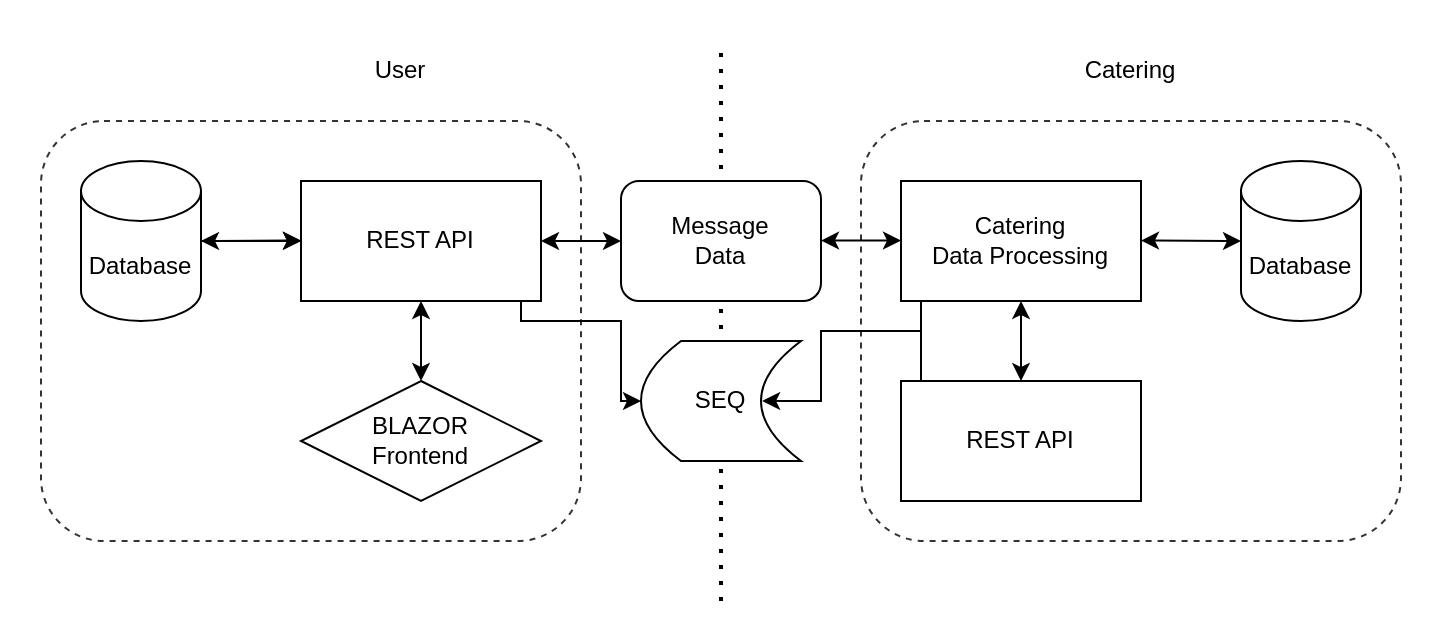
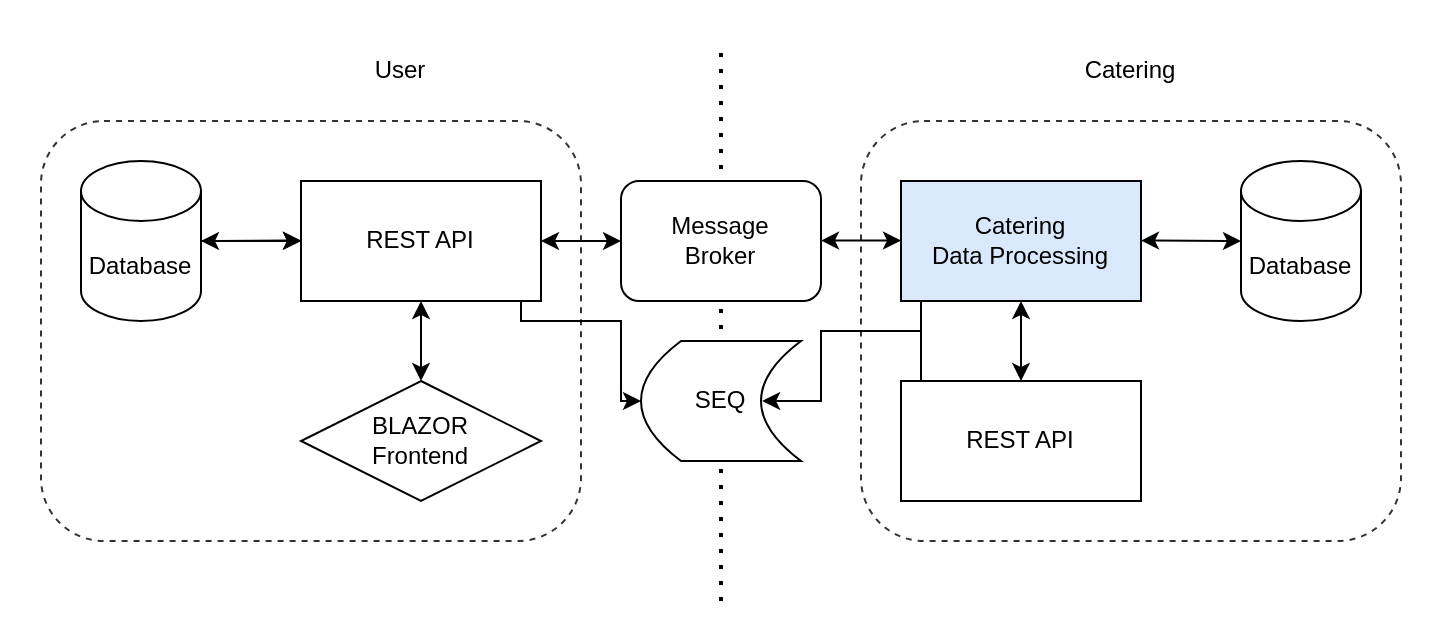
  <mxCell id="0" />
  <mxCell id="1" parent="0" />
  <mxCell id="2" value="" style="edgeStyle=orthogonalEdgeStyle;rounded=0;orthogonalLoop=1;jettySize=auto;html=1;entryX=0.757;entryY=0.5;entryDx=0;entryDy=0;entryPerimeter=0;" edge="1" parent="1" source="3" target="23"><mxGeometry relative="1" as="geometry" /></mxCell>
  <mxCell id="3" value="" style="rounded=1;whiteSpace=wrap;html=1;fillColor=none;opacity=80;glass=0;shadow=0;dashed=1;" vertex="1" parent="1"><mxGeometry x="430" y="60" width="270" height="210" as="geometry" /></mxCell>
  <mxCell id="4" value="" style="edgeStyle=orthogonalEdgeStyle;rounded=0;orthogonalLoop=1;jettySize=auto;html=1;" edge="1" parent="1" source="5" target="23"><mxGeometry relative="1" as="geometry"><Array as="points"><mxPoint x="310" y="160" /><mxPoint x="310" y="200" /></Array></mxGeometry></mxCell>
  <mxCell id="5" value="" style="rounded=1;whiteSpace=wrap;html=1;fillColor=none;opacity=80;glass=0;shadow=0;dashed=1;" vertex="1" parent="1"><mxGeometry x="20" y="60" width="270" height="210" as="geometry" /></mxCell>
  <mxCell id="6" value="REST API" style="rounded=0;whiteSpace=wrap;html=1;" vertex="1" parent="1"><mxGeometry x="150" y="90" width="120" height="60" as="geometry" /></mxCell>
  <mxCell id="7" value="&lt;div&gt;BLAZOR&lt;/div&gt;&lt;div&gt;Frontend&lt;/div&gt;" style="rhombus;whiteSpace=wrap;html=1;" vertex="1" parent="1"><mxGeometry x="150" y="190" width="120" height="60" as="geometry" /></mxCell>
  <mxCell id="8" value="" style="endArrow=classic;startArrow=classic;html=1;rounded=0;entryX=0.5;entryY=1;entryDx=0;entryDy=0;exitX=0.5;exitY=0;exitDx=0;exitDy=0;" edge="1" parent="1" source="7" target="6"><mxGeometry width="50" height="50" relative="1" as="geometry"><mxPoint x="190" y="210" as="sourcePoint" /><mxPoint x="240" y="160" as="targetPoint" /></mxGeometry></mxCell>
  <mxCell id="9" value="Database" style="shape=cylinder3;whiteSpace=wrap;html=1;boundedLbl=1;backgroundOutline=1;size=15;" vertex="1" parent="1"><mxGeometry x="620" y="80" width="60" height="80" as="geometry" /></mxCell>
- <mxCell id="10" value="&lt;div&gt;Catering&lt;/div&gt;&lt;div&gt;Data Processing&lt;br&gt;&lt;/div&gt;" style="rounded=0;whiteSpace=wrap;html=1;" vertex="1" parent="1"><mxGeometry x="450" y="90" width="120" height="60" as="geometry" /></mxCell>
+ <mxCell id="10" value="&lt;div&gt;Catering&lt;/div&gt;&lt;div&gt;Data Processing&lt;br&gt;&lt;/div&gt;" style="rounded=0;whiteSpace=wrap;html=1;fillColor=#dae8fc;" vertex="1" parent="1"><mxGeometry x="450" y="90" width="120" height="60" as="geometry" /></mxCell>
  <mxCell id="11" value="REST API" style="rounded=0;whiteSpace=wrap;html=1;" vertex="1" parent="1"><mxGeometry x="450" y="190" width="120" height="60" as="geometry" /></mxCell>
  <mxCell id="12" value="" style="endArrow=classic;startArrow=classic;html=1;rounded=0;exitX=1;exitY=0.5;exitDx=0;exitDy=0;exitPerimeter=0;" edge="1" parent="1"><mxGeometry width="50" height="50" relative="1" as="geometry"><mxPoint x="570" y="119.76" as="sourcePoint" /><mxPoint x="620" y="120" as="targetPoint" /><Array as="points" /></mxGeometry></mxCell>
  <mxCell id="13" value="" style="endArrow=classic;startArrow=classic;html=1;rounded=0;entryX=0.5;entryY=1;entryDx=0;entryDy=0;exitX=0.5;exitY=0;exitDx=0;exitDy=0;" edge="1" parent="1" source="11" target="10"><mxGeometry width="50" height="50" relative="1" as="geometry"><mxPoint x="520" y="210" as="sourcePoint" /><mxPoint x="570" y="160" as="targetPoint" /></mxGeometry></mxCell>
  <mxCell id="14" value="" style="endArrow=none;dashed=1;html=1;dashPattern=1 3;strokeWidth=2;rounded=0;" edge="1" parent="1"><mxGeometry width="50" height="50" relative="1" as="geometry"><mxPoint x="360" y="300" as="sourcePoint" /><mxPoint x="360" y="20" as="targetPoint" /><Array as="points"><mxPoint x="360" y="190" /></Array></mxGeometry></mxCell>
  <mxCell id="15" value="" style="edgeStyle=orthogonalEdgeStyle;rounded=0;orthogonalLoop=1;jettySize=auto;html=1;" edge="1" parent="1" source="16" target="6"><mxGeometry relative="1" as="geometry" /></mxCell>
  <mxCell id="16" value="Database" style="shape=cylinder3;whiteSpace=wrap;html=1;boundedLbl=1;backgroundOutline=1;size=15;" vertex="1" parent="1"><mxGeometry x="40" y="80" width="60" height="80" as="geometry" /></mxCell>
  <mxCell id="17" value="" style="endArrow=classic;startArrow=classic;html=1;rounded=0;entryX=0;entryY=0.5;entryDx=0;entryDy=0;" edge="1" parent="1"><mxGeometry width="50" height="50" relative="1" as="geometry"><mxPoint x="100" y="120" as="sourcePoint" /><mxPoint x="150" y="119.76" as="targetPoint" /><Array as="points"><mxPoint x="100" y="120" /></Array></mxGeometry></mxCell>
- <mxCell id="18" value="&lt;div&gt;Message &lt;br&gt;&lt;/div&gt;&lt;div&gt;Data&lt;br&gt;&lt;/div&gt;" style="rounded=1;whiteSpace=wrap;html=1;fillStyle=auto;gradientColor=none;" vertex="1" parent="1"><mxGeometry x="310" y="90" width="100" height="60" as="geometry" /></mxCell>
+ <mxCell id="18" value="&lt;div&gt;Message &lt;br&gt;&lt;/div&gt;&lt;div&gt;Broker&lt;br&gt;&lt;/div&gt;" style="rounded=1;whiteSpace=wrap;html=1;fillStyle=auto;gradientColor=none;" vertex="1" parent="1"><mxGeometry x="310" y="90" width="100" height="60" as="geometry" /></mxCell>
  <mxCell id="19" value="" style="endArrow=classic;startArrow=classic;html=1;rounded=0;exitX=1;exitY=0.5;exitDx=0;exitDy=0;" edge="1" parent="1" source="6"><mxGeometry width="50" height="50" relative="1" as="geometry"><mxPoint x="260" y="170" as="sourcePoint" /><mxPoint x="310" y="120" as="targetPoint" /></mxGeometry></mxCell>
  <mxCell id="20" value="" style="endArrow=classic;startArrow=classic;html=1;rounded=0;exitX=1;exitY=0.5;exitDx=0;exitDy=0;" edge="1" parent="1"><mxGeometry width="50" height="50" relative="1" as="geometry"><mxPoint x="410" y="119.76" as="sourcePoint" /><mxPoint x="450" y="119.76" as="targetPoint" /></mxGeometry></mxCell>
  <mxCell id="21" value="User" style="text;html=1;align=center;verticalAlign=middle;whiteSpace=wrap;rounded=0;" vertex="1" parent="1"><mxGeometry x="170" y="20" width="60" height="30" as="geometry" /></mxCell>
  <mxCell id="22" value="Catering" style="text;html=1;align=center;verticalAlign=middle;whiteSpace=wrap;rounded=0;" vertex="1" parent="1"><mxGeometry x="535" y="20" width="60" height="30" as="geometry" /></mxCell>
  <mxCell id="23" value="SEQ" style="shape=dataStorage;whiteSpace=wrap;html=1;fixedSize=1;" vertex="1" parent="1"><mxGeometry x="320" y="170" width="80" height="60" as="geometry" /></mxCell>
  <mxCell id="24" value="" style="endArrow=none;html=1;rounded=0;" edge="1" parent="1"><mxGeometry width="50" height="50" relative="1" as="geometry"><mxPoint x="460" y="190" as="sourcePoint" /><mxPoint x="460" y="150" as="targetPoint" /><Array as="points"><mxPoint x="460" y="170" /></Array></mxGeometry></mxCell>
  <mxCell id="25" value="" style="endArrow=none;html=1;rounded=0;" edge="1" parent="1"><mxGeometry width="50" height="50" relative="1" as="geometry"><mxPoint x="260" y="160" as="sourcePoint" /><mxPoint x="260" y="150" as="targetPoint" /><Array as="points"><mxPoint x="290" y="160" /><mxPoint x="260" y="160" /></Array></mxGeometry></mxCell>
  <mxCell id="26" value="" style="endArrow=none;html=1;rounded=0;" edge="1" parent="1"><mxGeometry width="50" height="50" relative="1" as="geometry"><mxPoint x="410" y="165" as="sourcePoint" /><mxPoint x="460" y="164.94" as="targetPoint" /></mxGeometry></mxCell>
